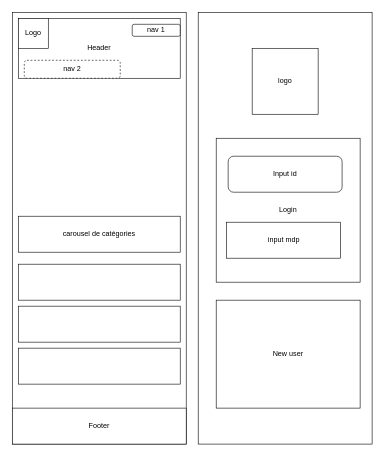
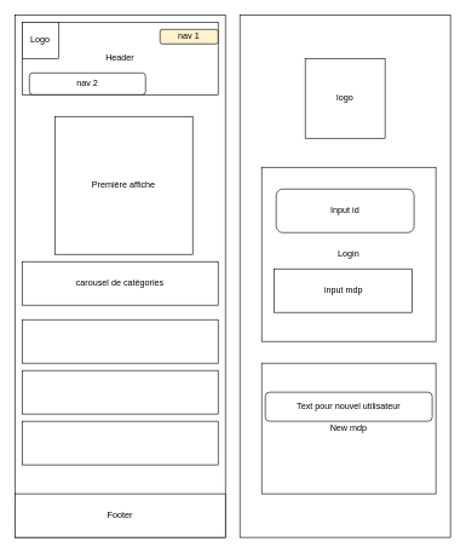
  <mxCell id="0" />
  <mxCell id="1" parent="0" />
  <mxCell id="2" value="" style="whiteSpace=wrap;html=1;aspect=fixed;" vertex="1" parent="1"><mxGeometry x="380" y="205" width="185" height="185" as="geometry" /></mxCell>
  <mxCell id="3" value="" style="whiteSpace=wrap;html=1;" vertex="1" parent="1"><mxGeometry x="20" y="20" width="290" height="720" as="geometry" /></mxCell>
  <mxCell id="4" value="Header" style="rounded=0;whiteSpace=wrap;html=1;" vertex="1" parent="1"><mxGeometry x="30" y="30" width="270" height="100" as="geometry" /></mxCell>
  <mxCell id="5" value="Logo" style="whiteSpace=wrap;html=1;aspect=fixed;" vertex="1" parent="1"><mxGeometry x="30" y="30" width="50" height="50" as="geometry" /></mxCell>
- <mxCell id="6" value="nav 1" style="rounded=1;whiteSpace=wrap;html=1;" vertex="1" parent="1"><mxGeometry x="220" y="40" width="80" height="20" as="geometry" /></mxCell>
- <mxCell id="7" value="nav 2" style="rounded=1;whiteSpace=wrap;html=1;dashed=1;" vertex="1" parent="1"><mxGeometry x="40" y="100" width="160" height="30" as="geometry" /></mxCell>
+ <mxCell id="6" value="nav 1" style="rounded=1;whiteSpace=wrap;html=1;fillColor=#fff2cc;" vertex="1" parent="1"><mxGeometry x="220" y="40" width="80" height="20" as="geometry" /></mxCell>
+ <mxCell id="7" value="nav 2" style="rounded=1;whiteSpace=wrap;html=1;" vertex="1" parent="1"><mxGeometry x="40" y="100" width="160" height="30" as="geometry" /></mxCell>
+ <mxCell id="8" value="Première affiche" style="whiteSpace=wrap;html=1;aspect=fixed;" vertex="1" parent="1"><mxGeometry x="75" y="160" width="190" height="190" as="geometry" /></mxCell>
  <mxCell id="9" value="carousel de catégories" style="rounded=0;whiteSpace=wrap;html=1;" vertex="1" parent="1"><mxGeometry x="30" y="360" width="270" height="60" as="geometry" /></mxCell>
  <mxCell id="10" value="" style="rounded=0;whiteSpace=wrap;html=1;" vertex="1" parent="1"><mxGeometry x="30" y="440" width="270" height="60" as="geometry" /></mxCell>
  <mxCell id="11" value="" style="rounded=0;whiteSpace=wrap;html=1;" vertex="1" parent="1"><mxGeometry x="30" y="510" width="270" height="60" as="geometry" /></mxCell>
  <mxCell id="12" value="" style="rounded=0;whiteSpace=wrap;html=1;" vertex="1" parent="1"><mxGeometry x="30" y="580" width="270" height="60" as="geometry" /></mxCell>
  <mxCell id="13" value="Footer&lt;br&gt;" style="rounded=0;whiteSpace=wrap;html=1;" vertex="1" parent="1"><mxGeometry x="20" y="680" width="290" height="60" as="geometry" /></mxCell>
  <mxCell id="14" value="" style="whiteSpace=wrap;html=1;" vertex="1" parent="1"><mxGeometry x="330" y="20" width="290" height="720" as="geometry" /></mxCell>
  <mxCell id="15" value="logo" style="whiteSpace=wrap;html=1;aspect=fixed;" vertex="1" parent="1"><mxGeometry x="420" y="80" width="110" height="110" as="geometry" /></mxCell>
  <mxCell id="16" value="Login" style="whiteSpace=wrap;html=1;aspect=fixed;" vertex="1" parent="1"><mxGeometry x="360" y="230" width="240" height="240" as="geometry" /></mxCell>
  <mxCell id="17" value="Input id" style="rounded=1;whiteSpace=wrap;html=1;" vertex="1" parent="1"><mxGeometry x="380" y="260" width="190" height="60" as="geometry" /></mxCell>
  <mxCell id="18" value="input mdp" style="rounded=0;whiteSpace=wrap;html=1;" vertex="1" parent="1"><mxGeometry x="377.5" y="370" width="190" height="60" as="geometry" /></mxCell>
- <mxCell id="19" value="New user" style="rounded=0;whiteSpace=wrap;html=1;" vertex="1" parent="1"><mxGeometry x="360" y="500" width="240" height="180" as="geometry" /></mxCell>
+ <mxCell id="19" value="New mdp" style="rounded=0;whiteSpace=wrap;html=1;" vertex="1" parent="1"><mxGeometry x="360" y="500" width="240" height="180" as="geometry" /></mxCell>
+ <mxCell id="20" value="Text pour nouvel utilisateur" style="rounded=1;whiteSpace=wrap;html=1;" vertex="1" parent="1"><mxGeometry x="365" y="540" width="230" height="40" as="geometry" /></mxCell>
